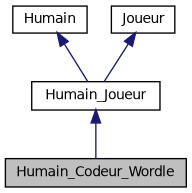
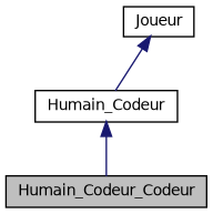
  digraph {
    node [color=black fillcolor=white fontname=Helvetica fontsize=10 shape=record style=filled]
    edge [color=midnightblue dir=back fontname=Helvetica fontsize=10 labelfontname=Helvetica labelfontsize=10 style=solid]
-   n1 [fillcolor=grey75 fontcolor=black height=0.2 label=Humain_Codeur_Wordle width=0.4]
-   n2 [height=0.2 label=Humain_Joueur width=0.4]
-   n3 [height=0.2 label=Humain width=0.4]
+   n1 [fillcolor=grey75 fontcolor=black height=0.2 label=Humain_Codeur_Codeur width=0.4]
+   n2 [height=0.2 label=Humain_Codeur width=0.4]
    n4 [height=0.2 label=Joueur width=0.4]
    n2 -> n1
-   n3 -> n2
    n4 -> n2
  }
